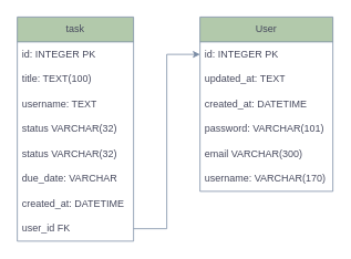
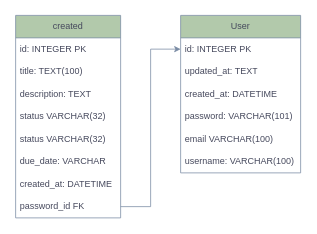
  <mxCell id="0" />
  <mxCell id="1" parent="0" />
  <mxCell id="2" value="User" style="swimlane;fontStyle=0;childLayout=stackLayout;horizontal=1;startSize=30;horizontalStack=0;resizeParent=1;resizeParentMax=0;resizeLast=0;collapsible=1;marginBottom=0;whiteSpace=wrap;html=1;labelBackgroundColor=none;fillColor=#B2C9AB;strokeColor=#788AA3;fontColor=#46495D;rounded=0;" vertex="1" parent="1"><mxGeometry x="240" y="20" width="160" height="210" as="geometry" /></mxCell>
  <mxCell id="3" value="&lt;span style=&quot;background-color: rgb(255, 255, 255);&quot;&gt;id: INTEGER PK&lt;/span&gt;" style="text;strokeColor=none;fillColor=none;align=left;verticalAlign=middle;spacingLeft=4;spacingRight=4;overflow=hidden;points=[[0,0.5],[1,0.5]];portConstraint=eastwest;rotatable=0;whiteSpace=wrap;html=1;labelBackgroundColor=none;fontColor=#46495D;rounded=0;" vertex="1" parent="2"><mxGeometry y="30" width="160" height="30" as="geometry" /></mxCell>
  <mxCell id="4" value="&lt;span style=&quot;background-color: rgb(255, 255, 255);&quot;&gt;updated_at: TEXT&lt;/span&gt;" style="text;strokeColor=none;fillColor=none;align=left;verticalAlign=middle;spacingLeft=4;spacingRight=4;overflow=hidden;points=[[0,0.5],[1,0.5]];portConstraint=eastwest;rotatable=0;whiteSpace=wrap;html=1;labelBackgroundColor=none;fontColor=#46495D;rounded=0;" vertex="1" parent="2"><mxGeometry y="60" width="160" height="30" as="geometry" /></mxCell>
  <mxCell id="5" value="&lt;span style=&quot;background-color: rgb(255, 255, 255);&quot;&gt;created_at: DATETIME&lt;/span&gt;" style="text;strokeColor=none;fillColor=none;align=left;verticalAlign=middle;spacingLeft=4;spacingRight=4;overflow=hidden;points=[[0,0.5],[1,0.5]];portConstraint=eastwest;rotatable=0;whiteSpace=wrap;html=1;labelBackgroundColor=none;fontColor=#46495D;rounded=0;" vertex="1" parent="2"><mxGeometry y="90" width="160" height="30" as="geometry" /></mxCell>
  <mxCell id="6" value="&lt;span style=&quot;background-color: rgb(255, 255, 255);&quot;&gt;password: VARCHAR(101)&lt;/span&gt;" style="text;strokeColor=none;fillColor=none;align=left;verticalAlign=middle;spacingLeft=4;spacingRight=4;overflow=hidden;points=[[0,0.5],[1,0.5]];portConstraint=eastwest;rotatable=0;whiteSpace=wrap;html=1;labelBackgroundColor=none;fontColor=#46495D;rounded=0;" vertex="1" parent="2"><mxGeometry y="120" width="160" height="30" as="geometry" /></mxCell>
- <mxCell id="7" value="&lt;span style=&quot;background-color: rgb(255, 255, 255);&quot;&gt;email VARCHAR(300)&lt;/span&gt;" style="text;strokeColor=none;fillColor=none;align=left;verticalAlign=middle;spacingLeft=4;spacingRight=4;overflow=hidden;points=[[0,0.5],[1,0.5]];portConstraint=eastwest;rotatable=0;whiteSpace=wrap;html=1;labelBackgroundColor=none;fontColor=#46495D;rounded=0;" vertex="1" parent="2"><mxGeometry y="150" width="160" height="30" as="geometry" /></mxCell>
- <mxCell id="8" value="&lt;span style=&quot;background-color: rgb(255, 255, 255);&quot;&gt;username: VARCHAR(170)&lt;/span&gt;" style="text;strokeColor=none;fillColor=none;align=left;verticalAlign=middle;spacingLeft=4;spacingRight=4;overflow=hidden;points=[[0,0.5],[1,0.5]];portConstraint=eastwest;rotatable=0;whiteSpace=wrap;html=1;labelBackgroundColor=none;fontColor=#46495D;rounded=0;" vertex="1" parent="2"><mxGeometry y="180" width="160" height="30" as="geometry" /></mxCell>
- <mxCell id="9" value="task" style="swimlane;fontStyle=0;childLayout=stackLayout;horizontal=1;startSize=30;horizontalStack=0;resizeParent=1;resizeParentMax=0;resizeLast=0;collapsible=1;marginBottom=0;whiteSpace=wrap;html=1;labelBackgroundColor=none;fillColor=#B2C9AB;strokeColor=#788AA3;fontColor=#46495D;rounded=0;" vertex="1" parent="1"><mxGeometry x="20" y="20" width="140" height="270" as="geometry" /></mxCell>
+ <mxCell id="7" value="&lt;span style=&quot;background-color: rgb(255, 255, 255);&quot;&gt;email VARCHAR(100)&lt;/span&gt;" style="text;strokeColor=none;fillColor=none;align=left;verticalAlign=middle;spacingLeft=4;spacingRight=4;overflow=hidden;points=[[0,0.5],[1,0.5]];portConstraint=eastwest;rotatable=0;whiteSpace=wrap;html=1;labelBackgroundColor=none;fontColor=#46495D;rounded=0;" vertex="1" parent="2"><mxGeometry y="150" width="160" height="30" as="geometry" /></mxCell>
+ <mxCell id="8" value="&lt;span style=&quot;background-color: rgb(255, 255, 255);&quot;&gt;username: VARCHAR(100)&lt;/span&gt;" style="text;strokeColor=none;fillColor=none;align=left;verticalAlign=middle;spacingLeft=4;spacingRight=4;overflow=hidden;points=[[0,0.5],[1,0.5]];portConstraint=eastwest;rotatable=0;whiteSpace=wrap;html=1;labelBackgroundColor=none;fontColor=#46495D;rounded=0;" vertex="1" parent="2"><mxGeometry y="180" width="160" height="30" as="geometry" /></mxCell>
+ <mxCell id="9" value="created" style="swimlane;fontStyle=0;childLayout=stackLayout;horizontal=1;startSize=30;horizontalStack=0;resizeParent=1;resizeParentMax=0;resizeLast=0;collapsible=1;marginBottom=0;whiteSpace=wrap;html=1;labelBackgroundColor=none;fillColor=#B2C9AB;strokeColor=#788AA3;fontColor=#46495D;rounded=0;" vertex="1" parent="1"><mxGeometry x="20" y="20" width="140" height="270" as="geometry" /></mxCell>
  <mxCell id="10" value="&lt;span style=&quot;background-color: rgb(255, 255, 255);&quot;&gt;id: INTEGER PK&lt;/span&gt;" style="text;strokeColor=none;fillColor=none;align=left;verticalAlign=middle;spacingLeft=4;spacingRight=4;overflow=hidden;points=[[0,0.5],[1,0.5]];portConstraint=eastwest;rotatable=0;whiteSpace=wrap;html=1;labelBackgroundColor=none;fontColor=#46495D;rounded=0;" vertex="1" parent="9"><mxGeometry y="30" width="140" height="30" as="geometry" /></mxCell>
  <mxCell id="11" value="title: TEXT(100)" style="text;strokeColor=none;fillColor=none;align=left;verticalAlign=middle;spacingLeft=4;spacingRight=4;overflow=hidden;points=[[0,0.5],[1,0.5]];portConstraint=eastwest;rotatable=0;whiteSpace=wrap;html=1;labelBackgroundColor=none;fontColor=#46495D;rounded=0;" vertex="1" parent="9"><mxGeometry y="60" width="140" height="30" as="geometry" /></mxCell>
- <mxCell id="12" value="&lt;span style=&quot;background-color: rgb(255, 255, 255);&quot;&gt;username: TEXT&lt;/span&gt;" style="text;strokeColor=none;fillColor=none;align=left;verticalAlign=middle;spacingLeft=4;spacingRight=4;overflow=hidden;points=[[0,0.5],[1,0.5]];portConstraint=eastwest;rotatable=0;whiteSpace=wrap;html=1;labelBackgroundColor=none;fontColor=#46495D;rounded=0;" vertex="1" parent="9"><mxGeometry y="90" width="140" height="30" as="geometry" /></mxCell>
+ <mxCell id="12" value="&lt;span style=&quot;background-color: rgb(255, 255, 255);&quot;&gt;description: TEXT&lt;/span&gt;" style="text;strokeColor=none;fillColor=none;align=left;verticalAlign=middle;spacingLeft=4;spacingRight=4;overflow=hidden;points=[[0,0.5],[1,0.5]];portConstraint=eastwest;rotatable=0;whiteSpace=wrap;html=1;labelBackgroundColor=none;fontColor=#46495D;rounded=0;" vertex="1" parent="9"><mxGeometry y="90" width="140" height="30" as="geometry" /></mxCell>
  <mxCell id="13" value="&lt;span style=&quot;background-color: rgb(255, 255, 255);&quot;&gt;status VARCHAR(32)&lt;/span&gt;" style="text;strokeColor=none;fillColor=none;align=left;verticalAlign=middle;spacingLeft=4;spacingRight=4;overflow=hidden;points=[[0,0.5],[1,0.5]];portConstraint=eastwest;rotatable=0;whiteSpace=wrap;html=1;labelBackgroundColor=none;fontColor=#46495D;rounded=0;" vertex="1" parent="9"><mxGeometry y="120" width="140" height="30" as="geometry" /></mxCell>
  <mxCell id="14" value="&lt;span style=&quot;background-color: rgb(255, 255, 255);&quot;&gt;status VARCHAR(32)&lt;/span&gt;" style="text;strokeColor=none;fillColor=none;align=left;verticalAlign=middle;spacingLeft=4;spacingRight=4;overflow=hidden;points=[[0,0.5],[1,0.5]];portConstraint=eastwest;rotatable=0;whiteSpace=wrap;html=1;labelBackgroundColor=none;fontColor=#46495D;rounded=0;" vertex="1" parent="9"><mxGeometry y="150" width="140" height="30" as="geometry" /></mxCell>
  <mxCell id="15" value="&lt;span style=&quot;background-color: rgb(255, 255, 255);&quot;&gt;due_date: VARCHAR&lt;/span&gt;" style="text;strokeColor=none;fillColor=none;align=left;verticalAlign=middle;spacingLeft=4;spacingRight=4;overflow=hidden;points=[[0,0.5],[1,0.5]];portConstraint=eastwest;rotatable=0;whiteSpace=wrap;html=1;labelBackgroundColor=none;fontColor=#46495D;rounded=0;" vertex="1" parent="9"><mxGeometry y="180" width="140" height="30" as="geometry" /></mxCell>
  <mxCell id="16" value="&lt;span style=&quot;background-color: rgb(255, 255, 255);&quot;&gt;created_at: DATETIME&lt;/span&gt;" style="text;strokeColor=none;fillColor=none;align=left;verticalAlign=middle;spacingLeft=4;spacingRight=4;overflow=hidden;points=[[0,0.5],[1,0.5]];portConstraint=eastwest;rotatable=0;whiteSpace=wrap;html=1;labelBackgroundColor=none;fontColor=#46495D;rounded=0;" vertex="1" parent="9"><mxGeometry y="210" width="140" height="30" as="geometry" /></mxCell>
- <mxCell id="17" value="&lt;span style=&quot;background-color: rgb(255, 255, 255);&quot;&gt;user_id FK&lt;/span&gt;" style="text;strokeColor=none;fillColor=none;align=left;verticalAlign=middle;spacingLeft=4;spacingRight=4;overflow=hidden;points=[[0,0.5],[1,0.5]];portConstraint=eastwest;rotatable=0;whiteSpace=wrap;html=1;labelBackgroundColor=none;fontColor=#46495D;rounded=0;" vertex="1" parent="9"><mxGeometry y="240" width="140" height="30" as="geometry" /></mxCell>
+ <mxCell id="17" value="&lt;span style=&quot;background-color: rgb(255, 255, 255);&quot;&gt;password_id FK&lt;/span&gt;" style="text;strokeColor=none;fillColor=none;align=left;verticalAlign=middle;spacingLeft=4;spacingRight=4;overflow=hidden;points=[[0,0.5],[1,0.5]];portConstraint=eastwest;rotatable=0;whiteSpace=wrap;html=1;labelBackgroundColor=none;fontColor=#46495D;rounded=0;" vertex="1" parent="9"><mxGeometry y="240" width="140" height="30" as="geometry" /></mxCell>
  <mxCell id="18" style="edgeStyle=orthogonalEdgeStyle;rounded=0;orthogonalLoop=1;jettySize=auto;html=1;exitX=1;exitY=0.5;exitDx=0;exitDy=0;labelBackgroundColor=none;strokeColor=#788AA3;fontColor=default;" edge="1" parent="1" source="17" target="3"><mxGeometry relative="1" as="geometry" /></mxCell>
